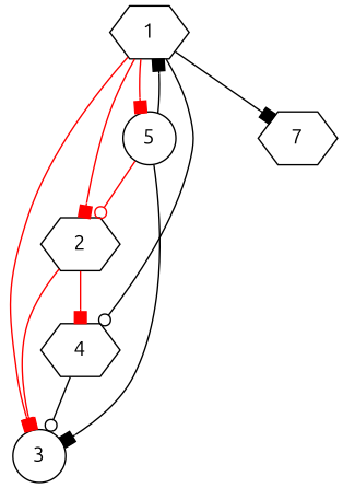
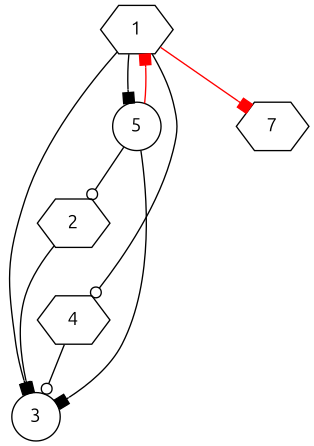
  strict digraph {
    fontname=Ubuntu
    node [fontname=Ubuntu shape=hexagon]
    edge [arrowhead=box fontname=Ubuntu]
    1
    2
    3 [shape=circle]
    4
    5 [shape=circle]
    n6 [label=7]
-   1 -> 2 [color=red]
-   1 -> 3 [color=red]
+   1 -> 3
    1 -> 4 [arrowhead=odot]
-   1 -> 5 [color=red]
-   1 -> n6
-   2 -> 3 [color=red]
-   2 -> 4 [color=red]
+   1 -> 5 [color=black]
+   1 -> n6 [color=red]
+   2 -> 3
    4 -> 3 [arrowhead=odot]
-   5 -> 1 [color=black]
-   5 -> 2 [arrowhead=odot color=red]
+   5 -> 1 [color=red]
+   5 -> 2 [arrowhead=odot]
    5 -> 3
  }
